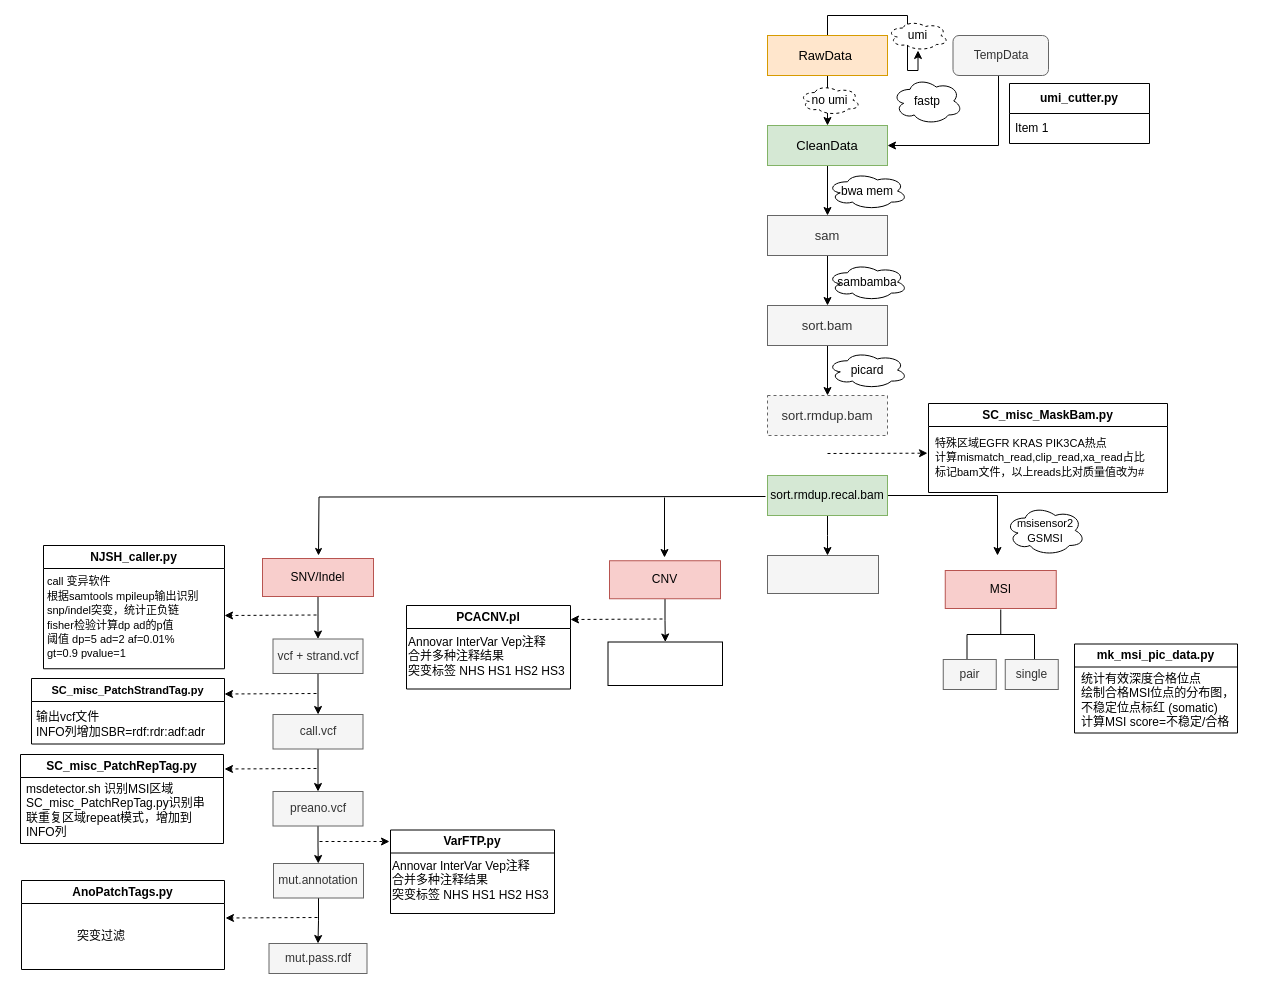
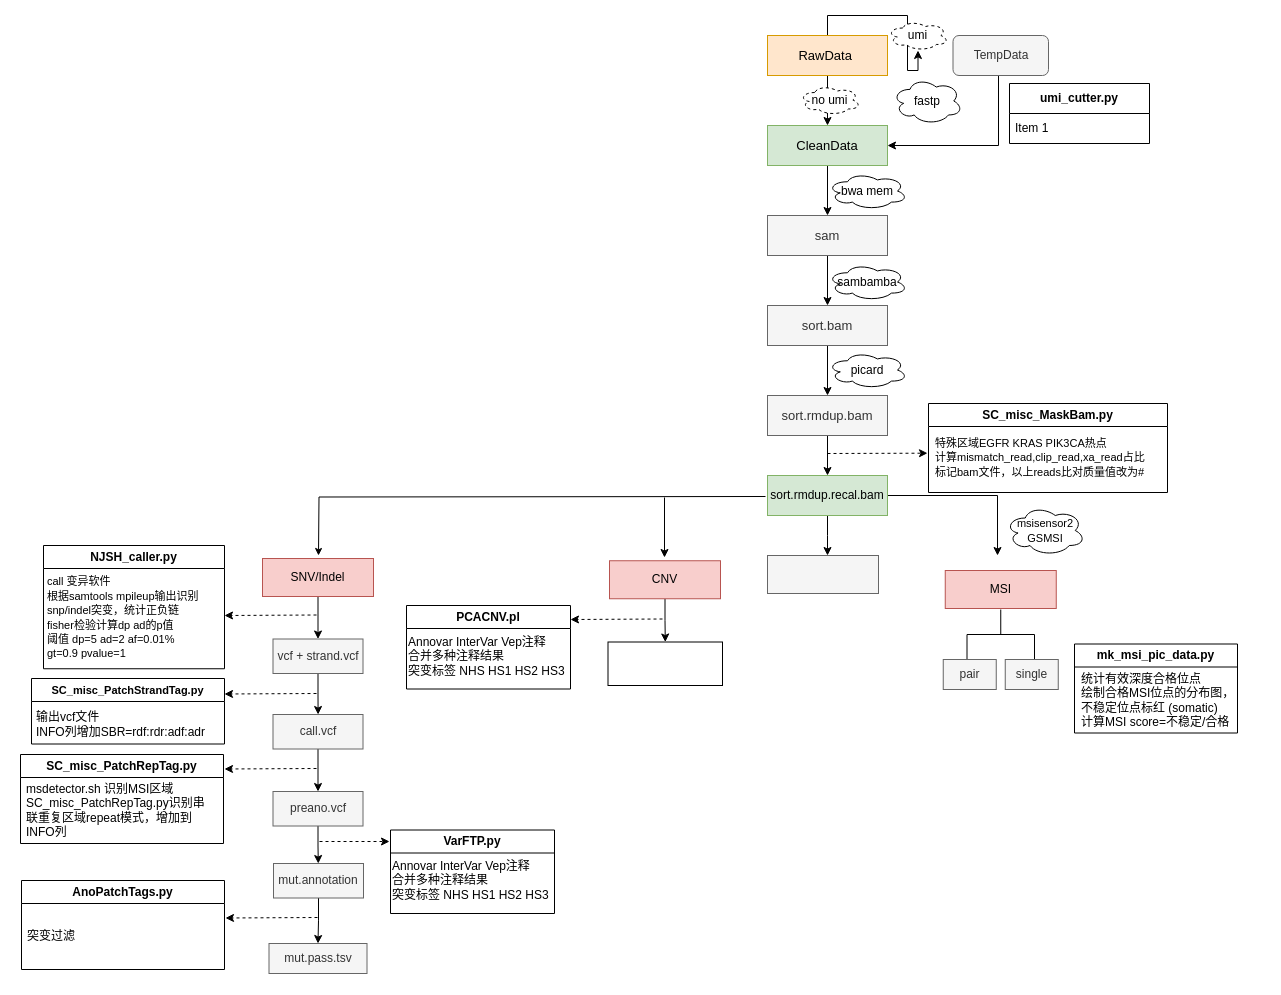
  <mxCell id="0" />
  <mxCell id="1" parent="0" />
  <mxCell id="2" value="" style="edgeStyle=orthogonalEdgeStyle;rounded=0;orthogonalLoop=1;jettySize=auto;html=1;" parent="1" source="4" target="6" edge="1"><mxGeometry relative="1" as="geometry" /></mxCell>
  <mxCell id="3" value="" style="edgeStyle=orthogonalEdgeStyle;rounded=0;orthogonalLoop=1;jettySize=auto;html=1;" parent="1" source="4" target="36" edge="1"><mxGeometry relative="1" as="geometry"><mxPoint x="1027" y="55" as="targetPoint" /></mxGeometry></mxCell>
  <mxCell id="4" value="&lt;font style=&quot;font-size: 13px;&quot;&gt;RawData&amp;nbsp;&lt;/font&gt;" style="rounded=0;whiteSpace=wrap;html=1;fillColor=#ffe6cc;strokeColor=#d79b00;" parent="1" vertex="1"><mxGeometry x="767" y="35" width="120" height="40" as="geometry" /></mxCell>
  <mxCell id="5" value="" style="edgeStyle=orthogonalEdgeStyle;rounded=0;orthogonalLoop=1;jettySize=auto;html=1;" parent="1" source="6" target="8" edge="1"><mxGeometry relative="1" as="geometry" /></mxCell>
  <mxCell id="6" value="&lt;font style=&quot;font-size: 13px;&quot;&gt;CleanData&lt;/font&gt;" style="whiteSpace=wrap;html=1;fillColor=#d5e8d4;strokeColor=#82b366;rounded=0;" parent="1" vertex="1"><mxGeometry x="767" y="125" width="120" height="40" as="geometry" /></mxCell>
  <mxCell id="7" value="" style="edgeStyle=orthogonalEdgeStyle;rounded=0;orthogonalLoop=1;jettySize=auto;html=1;" parent="1" source="8" target="11" edge="1"><mxGeometry relative="1" as="geometry" /></mxCell>
  <mxCell id="8" value="&lt;font style=&quot;font-size: 13px;&quot;&gt;sam&lt;/font&gt;" style="rounded=0;whiteSpace=wrap;html=1;fillColor=#f5f5f5;strokeColor=#666666;fontColor=#333333;" parent="1" vertex="1"><mxGeometry x="767" y="215" width="120" height="40" as="geometry" /></mxCell>
  <mxCell id="9" value="&lt;font style=&quot;font-size: 12px;&quot;&gt;bwa mem&lt;/font&gt;" style="ellipse;shape=cloud;whiteSpace=wrap;html=1;" parent="1" vertex="1"><mxGeometry x="827" y="172" width="80" height="37" as="geometry" /></mxCell>
  <mxCell id="10" value="" style="edgeStyle=orthogonalEdgeStyle;rounded=0;orthogonalLoop=1;jettySize=auto;html=1;" parent="1" source="11" target="14" edge="1"><mxGeometry relative="1" as="geometry" /></mxCell>
  <mxCell id="11" value="&lt;font style=&quot;font-size: 13px;&quot;&gt;sort.bam&lt;/font&gt;" style="rounded=0;whiteSpace=wrap;html=1;fillColor=#f5f5f5;strokeColor=#666666;fontColor=#333333;" parent="1" vertex="1"><mxGeometry x="767" y="305" width="120" height="40" as="geometry" /></mxCell>
  <mxCell id="12" value="sambamba" style="ellipse;shape=cloud;whiteSpace=wrap;html=1;" parent="1" vertex="1"><mxGeometry x="827" y="263" width="80" height="37" as="geometry" /></mxCell>
- <mxCell id="14" value="&lt;font style=&quot;font-size: 13px;&quot;&gt;sort.rmdup.bam&lt;/font&gt;" style="whiteSpace=wrap;html=1;fillColor=#f5f5f5;strokeColor=#666666;fontColor=#333333;rounded=0;dashed=1;" parent="1" vertex="1"><mxGeometry x="767" y="395" width="120" height="40" as="geometry" /></mxCell>
+ <mxCell id="13" value="" style="edgeStyle=orthogonalEdgeStyle;rounded=0;orthogonalLoop=1;jettySize=auto;html=1;" parent="1" source="14" target="19" edge="1"><mxGeometry relative="1" as="geometry" /></mxCell>
+ <mxCell id="14" value="&lt;font style=&quot;font-size: 13px;&quot;&gt;sort.rmdup.bam&lt;/font&gt;" style="whiteSpace=wrap;html=1;fillColor=#f5f5f5;strokeColor=#666666;fontColor=#333333;rounded=0;" parent="1" vertex="1"><mxGeometry x="767" y="395" width="120" height="40" as="geometry" /></mxCell>
  <mxCell id="15" value="picard" style="ellipse;shape=cloud;whiteSpace=wrap;html=1;" parent="1" vertex="1"><mxGeometry x="827" y="351" width="80" height="37" as="geometry" /></mxCell>
  <mxCell id="16" value="" style="edgeStyle=orthogonalEdgeStyle;rounded=0;orthogonalLoop=1;jettySize=auto;html=1;" parent="1" source="19" edge="1"><mxGeometry relative="1" as="geometry"><mxPoint x="827" y="555" as="targetPoint" /></mxGeometry></mxCell>
  <mxCell id="17" value="" style="edgeStyle=orthogonalEdgeStyle;rounded=0;orthogonalLoop=1;jettySize=auto;html=1;entryX=0.496;entryY=0;entryDx=0;entryDy=0;entryPerimeter=0;" parent="1" edge="1"><mxGeometry relative="1" as="geometry"><mxPoint x="861" y="490" as="sourcePoint" /><mxPoint x="997.02" y="555" as="targetPoint" /><Array as="points"><mxPoint x="861" y="495" /><mxPoint x="997" y="495" /></Array></mxGeometry></mxCell>
  <mxCell id="18" value="" style="edgeStyle=orthogonalEdgeStyle;rounded=0;orthogonalLoop=1;jettySize=auto;html=1;startSize=4;endSize=5;" edge="1" parent="1"><mxGeometry relative="1" as="geometry"><mxPoint x="765" y="496" as="sourcePoint" /><mxPoint x="318" y="555" as="targetPoint" /></mxGeometry></mxCell>
  <mxCell id="19" value="&lt;font style=&quot;font-size: 12px;&quot;&gt;sort.rmdup.recal.bam&lt;/font&gt;" style="whiteSpace=wrap;html=1;fillColor=#d5e8d4;strokeColor=#82b366;rounded=0;" parent="1" vertex="1"><mxGeometry x="767" y="475" width="120" height="40" as="geometry" /></mxCell>
  <mxCell id="20" value="" style="endArrow=classic;html=1;rounded=0;dashed=1;" parent="1" edge="1"><mxGeometry width="50" height="50" relative="1" as="geometry"><mxPoint x="827" y="453" as="sourcePoint" /><mxPoint x="927" y="452.688" as="targetPoint" /></mxGeometry></mxCell>
  <mxCell id="21" value="SC_misc_MaskBam.py" style="swimlane;whiteSpace=wrap;html=1;" parent="1" vertex="1"><mxGeometry x="928" y="403" width="239" height="89" as="geometry"><mxRectangle x="518" y="435" width="139" height="30" as="alternateBounds" /></mxGeometry></mxCell>
  <mxCell id="22" value="&lt;font style=&quot;font-size: 11px;&quot;&gt;特殊区域EGFR KRAS PIK3CA热点&lt;br&gt;计算mismatch_read,clip_read,xa_read占比&lt;br style=&quot;font-size: 11px;&quot;&gt;标记bam文件，以上reads比对质量值改为#&lt;br&gt;&lt;/font&gt;" style="text;html=1;align=left;verticalAlign=middle;resizable=0;points=[];autosize=1;strokeColor=none;fillColor=none;" parent="21" vertex="1"><mxGeometry x="5" y="24" width="250" height="60" as="geometry" /></mxCell>
  <mxCell id="23" value="MSI" style="rounded=0;whiteSpace=wrap;html=1;fillColor=#f8cecc;strokeColor=#b85450;" parent="1" vertex="1"><mxGeometry x="944.75" y="570" width="111" height="38" as="geometry" /></mxCell>
  <mxCell id="24" value="" style="rounded=0;whiteSpace=wrap;html=1;fillColor=#f5f5f5;fontColor=#333333;strokeColor=#666666;" parent="1" vertex="1"><mxGeometry x="767" y="555" width="111" height="38" as="geometry" /></mxCell>
  <mxCell id="25" value="" style="edgeStyle=orthogonalEdgeStyle;rounded=0;orthogonalLoop=1;jettySize=auto;html=1;" parent="1" source="26" target="40" edge="1"><mxGeometry relative="1" as="geometry" /></mxCell>
  <mxCell id="26" value="SNV/Indel" style="rounded=0;whiteSpace=wrap;html=1;fillColor=#f8cecc;strokeColor=#b85450;" parent="1" vertex="1"><mxGeometry x="262" y="558" width="111" height="38" as="geometry" /></mxCell>
  <mxCell id="27" value="" style="edgeStyle=orthogonalEdgeStyle;rounded=0;orthogonalLoop=1;jettySize=auto;html=1;" parent="1" edge="1"><mxGeometry relative="1" as="geometry"><mxPoint x="664" y="497" as="sourcePoint" /><mxPoint x="664" y="557" as="targetPoint" /></mxGeometry></mxCell>
  <mxCell id="28" value="&lt;font style=&quot;font-size: 11px;&quot;&gt;msisensor2&lt;br style=&quot;font-size: 11px;&quot;&gt;GSMSI&lt;/font&gt;" style="ellipse;shape=cloud;whiteSpace=wrap;html=1;" parent="1" vertex="1"><mxGeometry x="1004.75" y="505" width="80" height="50" as="geometry" /></mxCell>
  <mxCell id="29" value="" style="strokeWidth=1;html=1;shape=mxgraph.flowchart.annotation_2;align=left;labelPosition=right;pointerEvents=1;rotation=90;" parent="1" vertex="1"><mxGeometry x="975.25" y="600.25" width="50" height="67.5" as="geometry" /></mxCell>
  <mxCell id="30" value="pair" style="rounded=0;whiteSpace=wrap;html=1;fillColor=#f5f5f5;fontColor=#333333;strokeColor=#666666;" parent="1" vertex="1"><mxGeometry x="942.75" y="659" width="53" height="30" as="geometry" /></mxCell>
  <mxCell id="31" value="single" style="rounded=0;whiteSpace=wrap;html=1;fillColor=#f5f5f5;fontColor=#333333;strokeColor=#666666;" parent="1" vertex="1"><mxGeometry x="1004.75" y="659" width="53" height="30" as="geometry" /></mxCell>
  <mxCell id="32" value="mk_msi_pic_data.py" style="swimlane;whiteSpace=wrap;html=1;" parent="1" vertex="1"><mxGeometry x="1074" y="643.5" width="163" height="89" as="geometry"><mxRectangle x="199" y="681" width="160" height="30" as="alternateBounds" /></mxGeometry></mxCell>
  <mxCell id="33" value="统计有效深度合格位点&lt;br&gt;绘制合格MSI位点的分布图，&lt;br&gt;不稳定位点标红 (somatic)&lt;br&gt;计算MSI score=不稳定/合格" style="text;html=1;align=left;verticalAlign=middle;resizable=0;points=[];autosize=1;strokeColor=none;fillColor=none;" parent="32" vertex="1"><mxGeometry x="4.5" y="21" width="180" height="70" as="geometry" /></mxCell>
  <mxCell id="34" style="edgeStyle=orthogonalEdgeStyle;rounded=0;orthogonalLoop=1;jettySize=auto;html=1;entryX=1;entryY=0.5;entryDx=0;entryDy=0;" parent="1" source="35" target="6" edge="1"><mxGeometry relative="1" as="geometry"><Array as="points"><mxPoint x="998" y="145" /></Array></mxGeometry></mxCell>
  <mxCell id="35" value="TempData" style="rounded=1;whiteSpace=wrap;html=1;fillColor=#f5f5f5;fontColor=#333333;strokeColor=#666666;" parent="1" vertex="1"><mxGeometry x="952.5" y="35" width="95.5" height="40" as="geometry" /></mxCell>
  <mxCell id="36" value="&lt;font style=&quot;font-size: 12px;&quot;&gt;umi&lt;/font&gt;" style="ellipse;shape=cloud;whiteSpace=wrap;html=1;dashed=1;" parent="1" vertex="1"><mxGeometry x="887" y="20" width="61" height="30" as="geometry" /></mxCell>
  <mxCell id="37" value="&lt;b&gt;umi_cutter.py&lt;/b&gt;" style="swimlane;fontStyle=0;childLayout=stackLayout;horizontal=1;startSize=30;horizontalStack=0;resizeParent=1;resizeParentMax=0;resizeLast=0;collapsible=1;marginBottom=0;whiteSpace=wrap;html=1;" parent="1" vertex="1"><mxGeometry x="1009" y="83" width="140" height="60" as="geometry"><mxRectangle x="591" y="78" width="120" height="30" as="alternateBounds" /></mxGeometry></mxCell>
  <mxCell id="38" value="Item 1" style="text;strokeColor=none;fillColor=none;align=left;verticalAlign=middle;spacingLeft=4;spacingRight=4;overflow=hidden;points=[[0,0.5],[1,0.5]];portConstraint=eastwest;rotatable=0;whiteSpace=wrap;html=1;" parent="37" vertex="1"><mxGeometry y="30" width="140" height="30" as="geometry" /></mxCell>
  <mxCell id="39" value="" style="edgeStyle=orthogonalEdgeStyle;rounded=0;orthogonalLoop=1;jettySize=auto;html=1;" parent="1" source="40" edge="1"><mxGeometry relative="1" as="geometry"><mxPoint x="317.6" y="714" as="targetPoint" /></mxGeometry></mxCell>
  <mxCell id="40" value="vcf + strand.vcf" style="whiteSpace=wrap;html=1;fillColor=#f5f5f5;strokeColor=#666666;rounded=0;fontColor=#333333;" parent="1" vertex="1"><mxGeometry x="272.5" y="638.5" width="90" height="34.5" as="geometry" /></mxCell>
  <mxCell id="41" value="" style="edgeStyle=orthogonalEdgeStyle;rounded=0;orthogonalLoop=1;jettySize=auto;html=1;" parent="1" source="42" target="52" edge="1"><mxGeometry relative="1" as="geometry" /></mxCell>
  <mxCell id="42" value="call.vcf" style="whiteSpace=wrap;html=1;fillColor=#f5f5f5;strokeColor=#666666;rounded=0;fontColor=#333333;" parent="1" vertex="1"><mxGeometry x="272.5" y="714" width="90" height="34.5" as="geometry" /></mxCell>
  <mxCell id="43" value="&lt;font style=&quot;font-size: 12px;&quot;&gt;no umi&lt;/font&gt;" style="ellipse;shape=cloud;whiteSpace=wrap;html=1;dashed=1;" parent="1" vertex="1"><mxGeometry x="799" y="84.5" width="61" height="30" as="geometry" /></mxCell>
  <mxCell id="44" value="fastp" style="ellipse;shape=cloud;whiteSpace=wrap;html=1;" parent="1" vertex="1"><mxGeometry x="892" y="77.25" width="70" height="46.5" as="geometry" /></mxCell>
  <mxCell id="45" value="" style="endArrow=classic;html=1;rounded=0;dashed=1;" parent="1" edge="1"><mxGeometry width="50" height="50" relative="1" as="geometry"><mxPoint x="316" y="614.5" as="sourcePoint" /><mxPoint x="224" y="615" as="targetPoint" /></mxGeometry></mxCell>
  <mxCell id="46" value="" style="endArrow=classic;html=1;rounded=0;dashed=1;" parent="1" edge="1"><mxGeometry width="50" height="50" relative="1" as="geometry"><mxPoint x="316" y="693" as="sourcePoint" /><mxPoint x="224" y="693.5" as="targetPoint" /></mxGeometry></mxCell>
  <mxCell id="47" value="&lt;font style=&quot;font-size: 11px;&quot;&gt;SC_misc_PatchStrandTag.py&lt;/font&gt;" style="swimlane;whiteSpace=wrap;html=1;" parent="1" vertex="1"><mxGeometry x="31" y="678" width="193" height="65.5" as="geometry"><mxRectangle x="-132" y="674" width="142" height="30" as="alternateBounds" /></mxGeometry></mxCell>
  <mxCell id="48" value="输出vcf文件&lt;br&gt;INFO列增加SBR=rdf:rdr:adf:adr" style="text;html=1;align=left;verticalAlign=middle;resizable=0;points=[];autosize=1;strokeColor=none;fillColor=none;" parent="47" vertex="1"><mxGeometry x="3" y="25.5" width="190" height="40" as="geometry" /></mxCell>
  <mxCell id="49" value="NJSH_caller.py" style="swimlane;whiteSpace=wrap;html=1;" parent="1" vertex="1"><mxGeometry x="43" y="545" width="181" height="123.25" as="geometry"><mxRectangle x="-267" y="545" width="142" height="30" as="alternateBounds" /></mxGeometry></mxCell>
  <mxCell id="50" value="&lt;font style=&quot;font-size: 11px;&quot;&gt;call 变异软件&lt;br style=&quot;font-size: 11px;&quot;&gt;根据samtools&amp;nbsp;mpileup输出识别&lt;br&gt;snp/indel突变，统计正负链&lt;br style=&quot;font-size: 11px;&quot;&gt;fisher检验计算dp ad的p值&lt;br style=&quot;font-size: 11px;&quot;&gt;阈值 dp=5 ad=2 af=0.01% &lt;br style=&quot;font-size: 11px;&quot;&gt;gt=0.9 pvalue=1&lt;/font&gt;" style="text;html=1;align=left;verticalAlign=middle;resizable=0;points=[];autosize=1;strokeColor=none;fillColor=none;" parent="49" vertex="1"><mxGeometry x="2" y="22.25" width="190" height="100" as="geometry" /></mxCell>
  <mxCell id="51" value="" style="edgeStyle=orthogonalEdgeStyle;rounded=0;orthogonalLoop=1;jettySize=auto;html=1;" parent="1" source="52" edge="1"><mxGeometry relative="1" as="geometry"><mxPoint x="317.8" y="863" as="targetPoint" /></mxGeometry></mxCell>
  <mxCell id="52" value="preano.vcf" style="whiteSpace=wrap;html=1;fillColor=#f5f5f5;strokeColor=#666666;rounded=0;fontColor=#333333;" parent="1" vertex="1"><mxGeometry x="272.5" y="791" width="90" height="34.5" as="geometry" /></mxCell>
  <mxCell id="53" value="" style="endArrow=classic;html=1;rounded=0;dashed=1;" parent="1" edge="1"><mxGeometry width="50" height="50" relative="1" as="geometry"><mxPoint x="316" y="768" as="sourcePoint" /><mxPoint x="224" y="768.5" as="targetPoint" /></mxGeometry></mxCell>
  <mxCell id="54" value="SC_misc_PatchRepTag.py" style="swimlane;whiteSpace=wrap;html=1;" parent="1" vertex="1"><mxGeometry x="20" y="754" width="203" height="89" as="geometry"><mxRectangle x="-132" y="674" width="142" height="30" as="alternateBounds" /></mxGeometry></mxCell>
  <mxCell id="55" value="msdetector.sh 识别MSI区域&lt;br&gt;SC_misc_PatchRepTag.py识别串&lt;br&gt;联重复区域repeat模式，增加到&lt;br&gt;INFO列" style="text;html=1;align=left;verticalAlign=middle;resizable=0;points=[];autosize=1;strokeColor=none;fillColor=none;" parent="54" vertex="1"><mxGeometry x="4" y="20.5" width="200" height="70" as="geometry" /></mxCell>
  <mxCell id="56" value="" style="edgeStyle=orthogonalEdgeStyle;rounded=0;orthogonalLoop=1;jettySize=auto;html=1;" parent="1" source="57" target="61" edge="1"><mxGeometry relative="1" as="geometry" /></mxCell>
  <mxCell id="57" value="mut.annotation" style="whiteSpace=wrap;html=1;fillColor=#f5f5f5;strokeColor=#666666;rounded=0;fontColor=#333333;" parent="1" vertex="1"><mxGeometry x="273" y="863" width="90" height="34.5" as="geometry" /></mxCell>
  <mxCell id="58" value="" style="endArrow=classic;html=1;rounded=0;dashed=1;" parent="1" edge="1"><mxGeometry width="50" height="50" relative="1" as="geometry"><mxPoint x="319" y="841" as="sourcePoint" /><mxPoint x="389" y="841" as="targetPoint" /></mxGeometry></mxCell>
  <mxCell id="59" value="VarFTP.py" style="swimlane;whiteSpace=wrap;html=1;startSize=23;" parent="1" vertex="1"><mxGeometry x="390" y="829.5" width="164" height="83.5" as="geometry"><mxRectangle x="80" y="829.5" width="160" height="30" as="alternateBounds" /></mxGeometry></mxCell>
  <mxCell id="60" value="Annovar InterVar Vep注释&amp;nbsp;&lt;br&gt;合并多种注释结果&lt;br&gt;突变标签 NHS HS1 HS2 HS3" style="text;html=1;align=left;verticalAlign=middle;resizable=0;points=[];autosize=1;strokeColor=none;fillColor=none;" parent="59" vertex="1"><mxGeometry y="20.75" width="180" height="60" as="geometry" /></mxCell>
- <mxCell id="61" value="mut.pass.rdf" style="whiteSpace=wrap;html=1;fillColor=#f5f5f5;strokeColor=#666666;fontColor=#333333;rounded=0;" parent="1" vertex="1"><mxGeometry x="268.5" y="943" width="98" height="30" as="geometry" /></mxCell>
+ <mxCell id="61" value="mut.pass.tsv" style="whiteSpace=wrap;html=1;fillColor=#f5f5f5;strokeColor=#666666;fontColor=#333333;rounded=0;" parent="1" vertex="1"><mxGeometry x="268.5" y="943" width="98" height="30" as="geometry" /></mxCell>
  <mxCell id="62" value="" style="endArrow=classic;html=1;rounded=0;dashed=1;" parent="1" edge="1"><mxGeometry width="50" height="50" relative="1" as="geometry"><mxPoint x="317" y="917" as="sourcePoint" /><mxPoint x="225" y="917.5" as="targetPoint" /></mxGeometry></mxCell>
  <mxCell id="63" value="AnoPatchTags.py" style="swimlane;whiteSpace=wrap;html=1;" parent="1" vertex="1"><mxGeometry x="21" y="880" width="203" height="89" as="geometry"><mxRectangle x="-132" y="674" width="142" height="30" as="alternateBounds" /></mxGeometry></mxCell>
- <mxCell id="64" value="突变过滤" style="text;html=1;align=left;verticalAlign=middle;resizable=0;points=[];autosize=1;strokeColor=none;fillColor=none;" parent="63" vertex="1"><mxGeometry x="54" y="40.5" width="70" height="30" as="geometry" /></mxCell>
+ <mxCell id="64" value="突变过滤" style="text;html=1;align=left;verticalAlign=middle;resizable=0;points=[];autosize=1;strokeColor=none;fillColor=none;" parent="63" vertex="1"><mxGeometry x="4" y="40.5" width="70" height="30" as="geometry" /></mxCell>
  <mxCell id="65" value="PCACNV.pl" style="swimlane;whiteSpace=wrap;html=1;startSize=23;" vertex="1" parent="1"><mxGeometry x="406" y="605" width="164" height="83.5" as="geometry"><mxRectangle x="80" y="829.5" width="160" height="30" as="alternateBounds" /></mxGeometry></mxCell>
  <mxCell id="66" value="Annovar InterVar Vep注释&amp;nbsp;&lt;br&gt;合并多种注释结果&lt;br&gt;突变标签 NHS HS1 HS2 HS3" style="text;html=1;align=left;verticalAlign=middle;resizable=0;points=[];autosize=1;strokeColor=none;fillColor=none;" vertex="1" parent="65"><mxGeometry y="20.75" width="180" height="60" as="geometry" /></mxCell>
  <mxCell id="67" value="" style="edgeStyle=orthogonalEdgeStyle;rounded=0;orthogonalLoop=1;jettySize=auto;html=1;" edge="1" parent="1" source="68" target="69"><mxGeometry relative="1" as="geometry" /></mxCell>
  <mxCell id="68" value="CNV" style="rounded=0;whiteSpace=wrap;html=1;fillColor=#f8cecc;strokeColor=#b85450;" vertex="1" parent="1"><mxGeometry x="609" y="560.25" width="111" height="38" as="geometry" /></mxCell>
  <mxCell id="69" value="" style="whiteSpace=wrap;html=1;rounded=0;" vertex="1" parent="1"><mxGeometry x="607.5" y="641.5" width="114.5" height="43.5" as="geometry" /></mxCell>
  <mxCell id="70" value="" style="endArrow=classic;html=1;rounded=0;dashed=1;" edge="1" parent="1"><mxGeometry width="50" height="50" relative="1" as="geometry"><mxPoint x="662" y="618.5" as="sourcePoint" /><mxPoint x="570" y="619" as="targetPoint" /></mxGeometry></mxCell>
